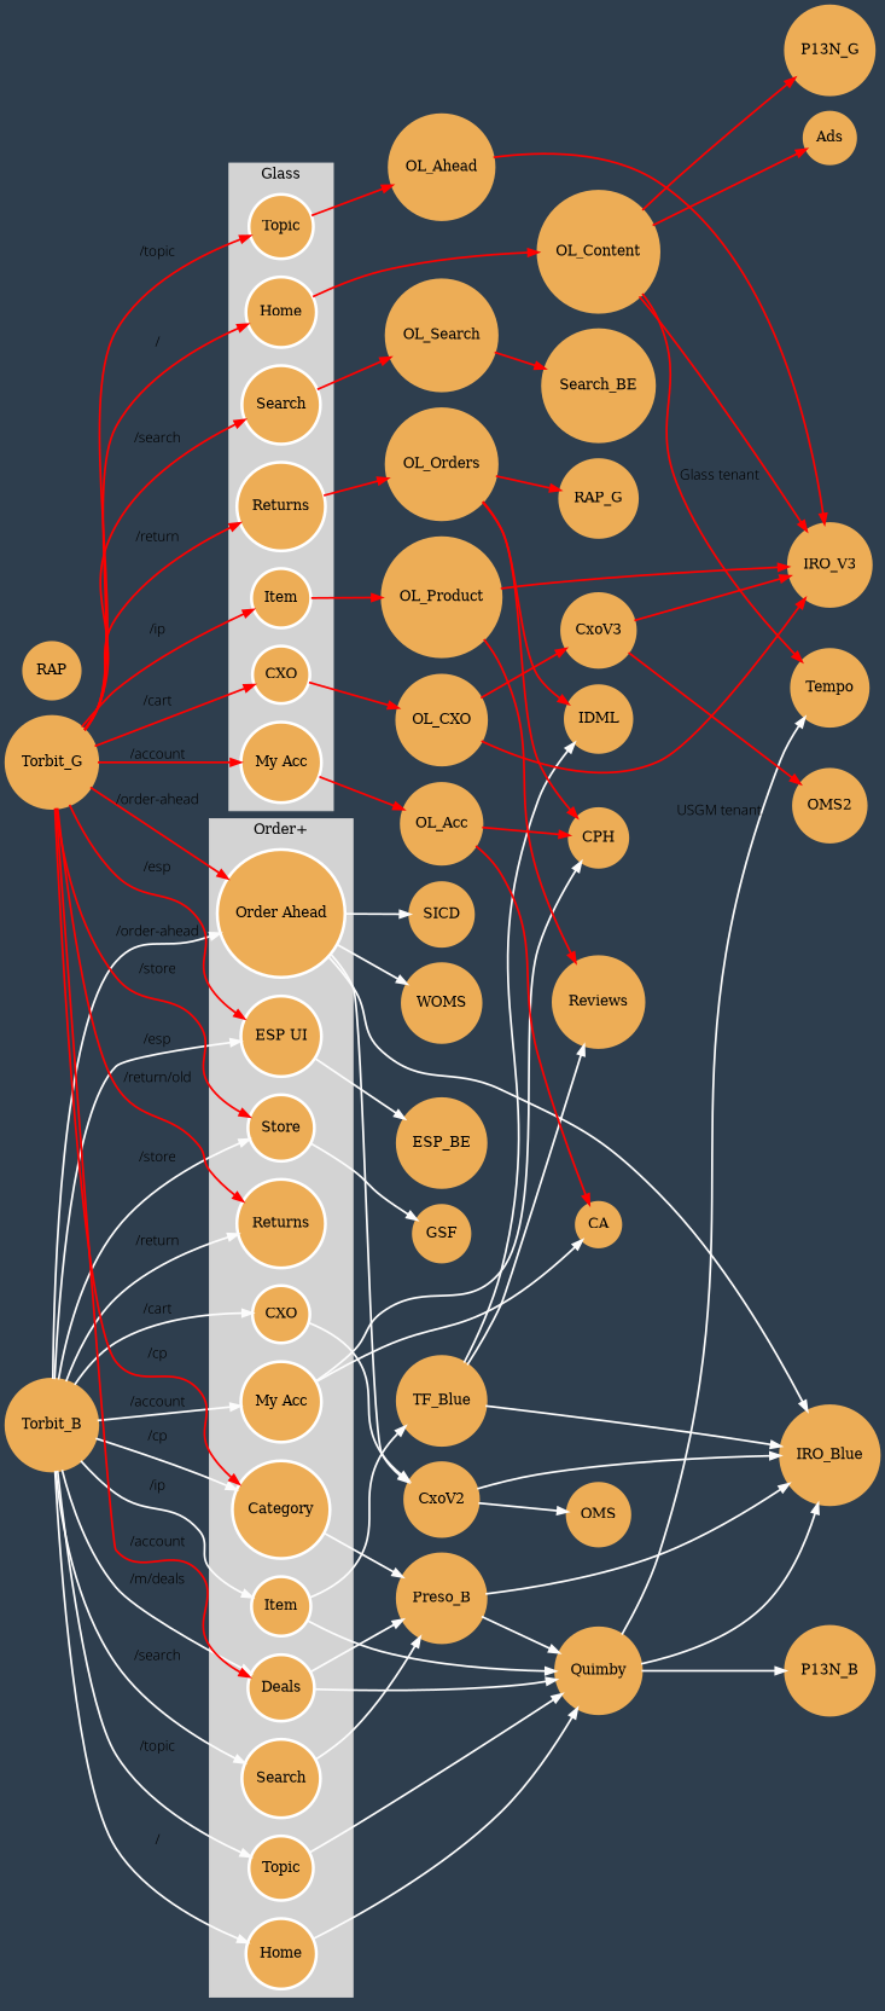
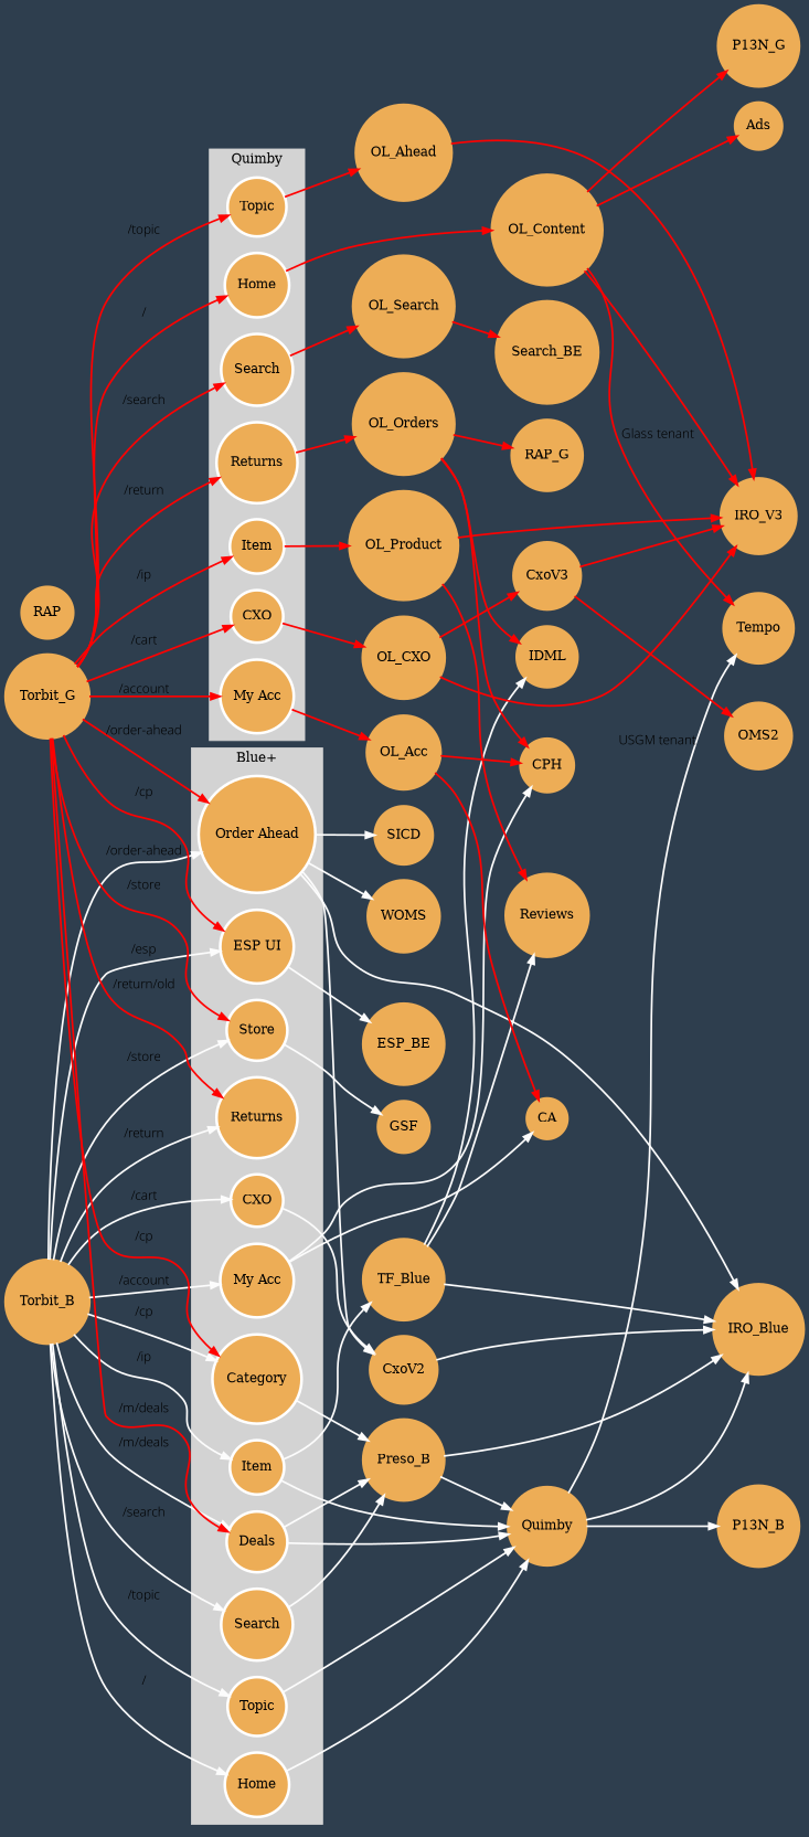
  strict digraph {
    bgcolor="#2e3e4e"
    rankdir=LR
    node [color="#edad56" fillcolor="#edad56" penwidth=3 shape=circle style=filled]
    edge [color="#FCFCFC" fontname="helvetica Neue Ultra Light" penwidth=2]
    n1 [color=white label=Home width=0.6]
    n2 [color=white label=Search width=0.6]
    n3 [color=white label=Item width=0.6]
    n4 [color=white label=CXO width=0.6]
    n5 [color=white label="My Acc" width=0.6]
    n6 [color=white label=Returns width=0.6]
    n7 [color=white label=Category width=0.6]
    n8 [color=white label=Store width=0.6]
    n9 [color=white label="ESP UI" width=0.6]
    n10 [color=white label=Topic width=0.6]
    n11 [color=white label=Deals width=0.6]
    n12 [color=white label="Order Ahead" width=0.6]
    n13 [color=white label=Home width=0.6]
    n14 [color=white label=Search width=0.6]
    n15 [color=white label=Item width=0.6]
    n16 [color=white label=CXO width=0.6]
    n17 [color=white label="My Acc" width=0.6]
    n18 [color=white label=Returns width=0.6]
    n19 [color=white label=Topic width=0.6]
    Quimby [width=0.6]
    Preso_B [width=0.6]
    TF_Blue [width=0.6]
    CxoV2 [width=0.6]
    CA [width=0.6]
    CPH [width=0.6]
    GSF [width=0.6]
    ESP_BE [width=0.6]
    IRO_Blue [width=0.6]
    SICD [width=0.6]
    WOMS [width=0.6]
    OL_Content [width=0.6]
    OL_Search [width=0.6]
    OL_Product [width=0.6]
    OL_CXO [width=0.6]
    OL_Acc [width=0.6]
    OL_Orders [width=0.6]
    n37 [label=OL_Ahead width=0.6]
    Torbit_B [width=0.6]
    Torbit_G [width=0.6]
    P13N_B [width=0.6]
    Tempo [width=0.6]
    Reviews [width=0.6]
    IDML [width=0.6]
-   OMS [width=0.6]
    RAP [width=0.6]
    IRO_V3 [width=0.6]
    P13N_G [width=0.6]
    Ads [width=0.6]
    Search_BE [width=0.6]
    CxoV3 [width=0.6]
    RAP_G [width=0.6]
    OMS2 [width=0.6]
    subgraph cluster_1 {
      color=lightgrey
-     label="Order+"
+     label="Blue+"
      style=filled
      n1
      n2
      n3
      n4
      n5
      n6
      n7
      n8
      n9
      n10
      n11
      n12
    }
    subgraph cluster_2 {
      color=lightgrey
-     label=Glass
+     label=Quimby
      style=filled
      n13
      n14
      n15
      n16
      n17
      n18
      n19
    }
    n1 -> Quimby
    n2 -> Preso_B
    n3 -> Quimby
    n3 -> TF_Blue
    n4 -> CxoV2
    n5 -> CA
    n5 -> CPH
    n7 -> Preso_B
    n8 -> GSF
    n9 -> ESP_BE
    n10 -> Quimby
    n11 -> Quimby
    n11 -> Preso_B
    n12 -> CxoV2
    n12 -> IRO_Blue
    n12 -> SICD
    n12 -> WOMS
    n13 -> OL_Content [color=red]
    n14 -> OL_Search [color=red]
    n15 -> OL_Product [color=red]
    n16 -> OL_CXO [color=red]
    n17 -> OL_Acc [color=red]
    n18 -> OL_Orders [color=red]
    n19 -> n37 [color=red]
    Quimby -> IRO_Blue
    Quimby -> P13N_B
    Quimby -> Tempo [label="USGM tenant"]
    Preso_B -> Quimby
    Preso_B -> IRO_Blue
    TF_Blue -> IRO_Blue
    TF_Blue -> Reviews
    TF_Blue -> IDML
    CxoV2 -> IRO_Blue
-   CxoV2 -> OMS
    OL_Content -> Tempo [color=red label="Glass tenant"]
    OL_Content -> IRO_V3 [color=red]
    OL_Content -> P13N_G [color=red]
    OL_Content -> Ads [color=red]
    OL_Search -> Search_BE [color=red]
    OL_Product -> Reviews [color=red]
    OL_Product -> IRO_V3 [color=red]
    OL_CXO -> IRO_V3 [color=red]
    OL_CXO -> CxoV3 [color=red]
    OL_Acc -> CA [color=red]
    OL_Acc -> CPH [color=red]
    OL_Orders -> CPH [color=red]
    OL_Orders -> IDML [color=red]
    OL_Orders -> RAP_G [color=red]
    n37 -> IRO_V3 [color=red]
    Torbit_B -> n1 [label="/"]
    Torbit_B -> n2 [label="/search"]
    Torbit_B -> n3 [label="/ip"]
    Torbit_B -> n4 [label="/cart"]
    Torbit_B -> n5 [label="/account"]
    Torbit_B -> n6 [label="/return"]
    Torbit_B -> n7 [label="/cp"]
    Torbit_B -> n8 [label="/store"]
    Torbit_B -> n9 [label="/esp"]
    Torbit_B -> n10 [label="/topic"]
    Torbit_B -> n11 [label="/m/deals"]
    Torbit_B -> n12 [label="/order-ahead"]
    Torbit_G -> n6 [color=red label="/return/old"]
    Torbit_G -> n7 [color=red label="/cp"]
    Torbit_G -> n8 [color=red label="/store"]
-   Torbit_G -> n9 [color=red label="/esp"]
-   Torbit_G -> n11 [color=red label="/account"]
+   Torbit_G -> n9 [color=red label="/cp"]
+   Torbit_G -> n11 [color=red label="/m/deals"]
    Torbit_G -> n12 [color=red label="/order-ahead"]
    Torbit_G -> n13 [color=red label="/"]
    Torbit_G -> n14 [color=red label="/search"]
    Torbit_G -> n15 [color=red label="/ip"]
    Torbit_G -> n16 [color=red label="/cart"]
    Torbit_G -> n17 [color=red label="/account"]
    Torbit_G -> n18 [color=red label="/return"]
    Torbit_G -> n19 [color=red label="/topic"]
    CxoV3 -> IRO_V3 [color=red]
    CxoV3 -> OMS2 [color=red]
  }
